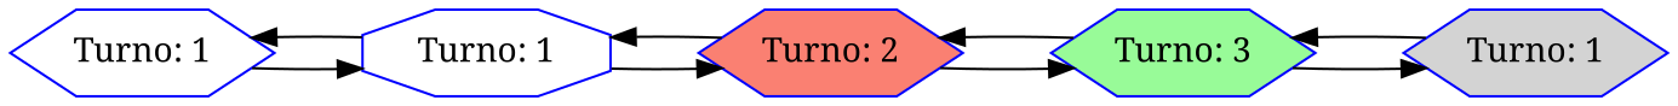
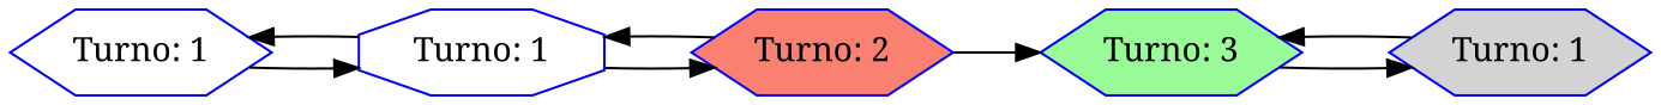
  digraph {
    fontname="Noto Serif"
    rankdir=LR
    node [color=blue fillcolor=white fontname="Noto Serif" shape=hexagon style=filled]
    edge [fontname="Noto Serif"]
    n1 [label="Turno: 1"]
    n2 [label="Turno: 1" shape=octagon]
    n3 [fillcolor=salmon label="Turno: 2"]
    n4 [fillcolor=palegreen label="Turno: 3"]
    n5 [fillcolor=lightgrey label="Turno: 1"]
    n1 -> n2
    n2 -> n1
    n2 -> n3
    n3 -> n2
    n3 -> n4
-   n4 -> n3
    n4 -> n5
    n5 -> n4
  }
